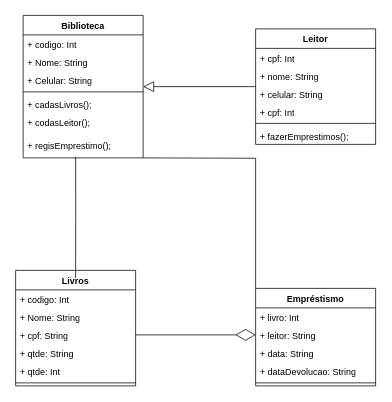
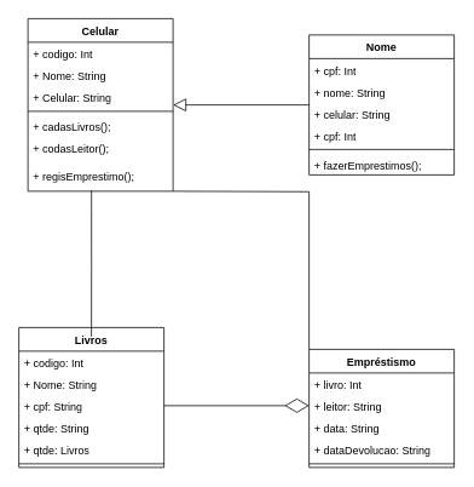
  <mxCell id="0" />
  <mxCell id="1" parent="0" />
- <mxCell id="2" value="Biblioteca" style="swimlane;fontStyle=1;align=center;verticalAlign=top;childLayout=stackLayout;horizontal=1;startSize=26;horizontalStack=0;resizeParent=1;resizeParentMax=0;resizeLast=0;collapsible=1;marginBottom=0;whiteSpace=wrap;html=1;" vertex="1" parent="1"><mxGeometry x="30" y="20" width="160" height="190" as="geometry" /></mxCell>
+ <mxCell id="2" value="Celular" style="swimlane;fontStyle=1;align=center;verticalAlign=top;childLayout=stackLayout;horizontal=1;startSize=26;horizontalStack=0;resizeParent=1;resizeParentMax=0;resizeLast=0;collapsible=1;marginBottom=0;whiteSpace=wrap;html=1;" vertex="1" parent="1"><mxGeometry x="30" y="20" width="160" height="190" as="geometry" /></mxCell>
  <mxCell id="3" value="+ codigo: Int" style="text;strokeColor=none;fillColor=none;align=left;verticalAlign=top;spacingLeft=4;spacingRight=4;overflow=hidden;rotatable=0;points=[[0,0.5],[1,0.5]];portConstraint=eastwest;whiteSpace=wrap;html=1;" vertex="1" parent="2"><mxGeometry y="26" width="160" height="24" as="geometry" /></mxCell>
  <mxCell id="4" value="+ Nome: String" style="text;strokeColor=none;fillColor=none;align=left;verticalAlign=top;spacingLeft=4;spacingRight=4;overflow=hidden;rotatable=0;points=[[0,0.5],[1,0.5]];portConstraint=eastwest;whiteSpace=wrap;html=1;" vertex="1" parent="2"><mxGeometry y="50" width="160" height="24" as="geometry" /></mxCell>
  <mxCell id="5" value="+ Celular: String" style="text;strokeColor=none;fillColor=none;align=left;verticalAlign=top;spacingLeft=4;spacingRight=4;overflow=hidden;rotatable=0;points=[[0,0.5],[1,0.5]];portConstraint=eastwest;whiteSpace=wrap;html=1;" vertex="1" parent="2"><mxGeometry y="74" width="160" height="24" as="geometry" /></mxCell>
  <mxCell id="6" value="" style="line;strokeWidth=1;fillColor=none;align=left;verticalAlign=middle;spacingTop=-1;spacingLeft=3;spacingRight=3;rotatable=0;labelPosition=right;points=[];portConstraint=eastwest;strokeColor=inherit;" vertex="1" parent="2"><mxGeometry y="98" width="160" height="8" as="geometry" /></mxCell>
  <mxCell id="7" value="+ cadasLivros();" style="text;strokeColor=none;fillColor=none;align=left;verticalAlign=top;spacingLeft=4;spacingRight=4;overflow=hidden;rotatable=0;points=[[0,0.5],[1,0.5]];portConstraint=eastwest;whiteSpace=wrap;html=1;" vertex="1" parent="2"><mxGeometry y="106" width="160" height="24" as="geometry" /></mxCell>
  <mxCell id="8" value="+ codasLeitor();" style="text;strokeColor=none;fillColor=none;align=left;verticalAlign=top;spacingLeft=4;spacingRight=4;overflow=hidden;rotatable=0;points=[[0,0.5],[1,0.5]];portConstraint=eastwest;whiteSpace=wrap;html=1;" vertex="1" parent="2"><mxGeometry y="130" width="160" height="30" as="geometry" /></mxCell>
  <mxCell id="9" value="+ regisEmprestimo();" style="text;strokeColor=none;fillColor=none;align=left;verticalAlign=top;spacingLeft=4;spacingRight=4;overflow=hidden;rotatable=0;points=[[0,0.5],[1,0.5]];portConstraint=eastwest;whiteSpace=wrap;html=1;" vertex="1" parent="2"><mxGeometry y="160" width="160" height="30" as="geometry" /></mxCell>
- <mxCell id="10" value="Leitor" style="swimlane;fontStyle=1;align=center;verticalAlign=top;childLayout=stackLayout;horizontal=1;startSize=26;horizontalStack=0;resizeParent=1;resizeParentMax=0;resizeLast=0;collapsible=1;marginBottom=0;whiteSpace=wrap;html=1;" vertex="1" parent="1"><mxGeometry x="340" y="38" width="160" height="154" as="geometry" /></mxCell>
+ <mxCell id="10" value="Nome" style="swimlane;fontStyle=1;align=center;verticalAlign=top;childLayout=stackLayout;horizontal=1;startSize=26;horizontalStack=0;resizeParent=1;resizeParentMax=0;resizeLast=0;collapsible=1;marginBottom=0;whiteSpace=wrap;html=1;" vertex="1" parent="1"><mxGeometry x="340" y="38" width="160" height="154" as="geometry" /></mxCell>
  <mxCell id="11" value="+ cpf: Int" style="text;strokeColor=none;fillColor=none;align=left;verticalAlign=top;spacingLeft=4;spacingRight=4;overflow=hidden;rotatable=0;points=[[0,0.5],[1,0.5]];portConstraint=eastwest;whiteSpace=wrap;html=1;" vertex="1" parent="10"><mxGeometry y="26" width="160" height="24" as="geometry" /></mxCell>
  <mxCell id="12" value="+ nome: String" style="text;strokeColor=none;fillColor=none;align=left;verticalAlign=top;spacingLeft=4;spacingRight=4;overflow=hidden;rotatable=0;points=[[0,0.5],[1,0.5]];portConstraint=eastwest;whiteSpace=wrap;html=1;" vertex="1" parent="10"><mxGeometry y="50" width="160" height="24" as="geometry" /></mxCell>
  <mxCell id="13" value="+ celular: String" style="text;strokeColor=none;fillColor=none;align=left;verticalAlign=top;spacingLeft=4;spacingRight=4;overflow=hidden;rotatable=0;points=[[0,0.5],[1,0.5]];portConstraint=eastwest;whiteSpace=wrap;html=1;" vertex="1" parent="10"><mxGeometry y="74" width="160" height="24" as="geometry" /></mxCell>
  <mxCell id="14" value="+ cpf: Int" style="text;strokeColor=none;fillColor=none;align=left;verticalAlign=top;spacingLeft=4;spacingRight=4;overflow=hidden;rotatable=0;points=[[0,0.5],[1,0.5]];portConstraint=eastwest;whiteSpace=wrap;html=1;" vertex="1" parent="10"><mxGeometry y="98" width="160" height="24" as="geometry" /></mxCell>
  <mxCell id="15" value="" style="line;strokeWidth=1;fillColor=none;align=left;verticalAlign=middle;spacingTop=-1;spacingLeft=3;spacingRight=3;rotatable=0;labelPosition=right;points=[];portConstraint=eastwest;strokeColor=inherit;" vertex="1" parent="10"><mxGeometry y="122" width="160" height="8" as="geometry" /></mxCell>
  <mxCell id="16" value="+ fazerEmprestimos();" style="text;strokeColor=none;fillColor=none;align=left;verticalAlign=top;spacingLeft=4;spacingRight=4;overflow=hidden;rotatable=0;points=[[0,0.5],[1,0.5]];portConstraint=eastwest;whiteSpace=wrap;html=1;" vertex="1" parent="10"><mxGeometry y="130" width="160" height="24" as="geometry" /></mxCell>
  <mxCell id="17" value="" style="endArrow=block;endSize=12;html=1;rounded=0;exitX=0;exitY=0.5;exitDx=0;exitDy=0;endFill=0;" edge="1" parent="1" source="10" target="2"><mxGeometry y="10" width="160" relative="1" as="geometry"><mxPoint x="360" y="48.5" as="sourcePoint" /><mxPoint x="230" y="48.5" as="targetPoint" /><mxPoint as="offset" /></mxGeometry></mxCell>
  <mxCell id="18" value="Livros" style="swimlane;fontStyle=1;align=center;verticalAlign=top;childLayout=stackLayout;horizontal=1;startSize=26;horizontalStack=0;resizeParent=1;resizeParentMax=0;resizeLast=0;collapsible=1;marginBottom=0;whiteSpace=wrap;html=1;" vertex="1" parent="1"><mxGeometry x="20" y="360" width="160" height="154" as="geometry" /></mxCell>
  <mxCell id="19" value="+ codigo: Int" style="text;strokeColor=none;fillColor=none;align=left;verticalAlign=top;spacingLeft=4;spacingRight=4;overflow=hidden;rotatable=0;points=[[0,0.5],[1,0.5]];portConstraint=eastwest;whiteSpace=wrap;html=1;" vertex="1" parent="18"><mxGeometry y="26" width="160" height="24" as="geometry" /></mxCell>
  <mxCell id="20" value="+ Nome: String" style="text;strokeColor=none;fillColor=none;align=left;verticalAlign=top;spacingLeft=4;spacingRight=4;overflow=hidden;rotatable=0;points=[[0,0.5],[1,0.5]];portConstraint=eastwest;whiteSpace=wrap;html=1;" vertex="1" parent="18"><mxGeometry y="50" width="160" height="24" as="geometry" /></mxCell>
  <mxCell id="21" value="+ cpf: String" style="text;strokeColor=none;fillColor=none;align=left;verticalAlign=top;spacingLeft=4;spacingRight=4;overflow=hidden;rotatable=0;points=[[0,0.5],[1,0.5]];portConstraint=eastwest;whiteSpace=wrap;html=1;" vertex="1" parent="18"><mxGeometry y="74" width="160" height="24" as="geometry" /></mxCell>
  <mxCell id="22" value="+ qtde: String" style="text;strokeColor=none;fillColor=none;align=left;verticalAlign=top;spacingLeft=4;spacingRight=4;overflow=hidden;rotatable=0;points=[[0,0.5],[1,0.5]];portConstraint=eastwest;whiteSpace=wrap;html=1;" vertex="1" parent="18"><mxGeometry y="98" width="160" height="24" as="geometry" /></mxCell>
- <mxCell id="23" value="+ qtde: Int" style="text;strokeColor=none;fillColor=none;align=left;verticalAlign=top;spacingLeft=4;spacingRight=4;overflow=hidden;rotatable=0;points=[[0,0.5],[1,0.5]];portConstraint=eastwest;whiteSpace=wrap;html=1;" vertex="1" parent="18"><mxGeometry y="122" width="160" height="24" as="geometry" /></mxCell>
+ <mxCell id="23" value="+ qtde: Livros" style="text;strokeColor=none;fillColor=none;align=left;verticalAlign=top;spacingLeft=4;spacingRight=4;overflow=hidden;rotatable=0;points=[[0,0.5],[1,0.5]];portConstraint=eastwest;whiteSpace=wrap;html=1;" vertex="1" parent="18"><mxGeometry y="122" width="160" height="24" as="geometry" /></mxCell>
  <mxCell id="24" value="" style="line;strokeWidth=1;fillColor=none;align=left;verticalAlign=middle;spacingTop=-1;spacingLeft=3;spacingRight=3;rotatable=0;labelPosition=right;points=[];portConstraint=eastwest;strokeColor=inherit;" vertex="1" parent="18"><mxGeometry y="146" width="160" height="8" as="geometry" /></mxCell>
  <mxCell id="25" style="edgeStyle=orthogonalEdgeStyle;rounded=0;orthogonalLoop=1;jettySize=auto;html=1;exitX=0.438;exitY=0.967;exitDx=0;exitDy=0;exitPerimeter=0;endArrow=none;endFill=0;" edge="1" parent="1" source="9"><mxGeometry relative="1" as="geometry"><mxPoint x="103" y="211" as="sourcePoint" /><mxPoint x="100" y="370" as="targetPoint" /></mxGeometry></mxCell>
  <mxCell id="26" value="Empréstismo" style="swimlane;fontStyle=1;align=center;verticalAlign=top;childLayout=stackLayout;horizontal=1;startSize=26;horizontalStack=0;resizeParent=1;resizeParentMax=0;resizeLast=0;collapsible=1;marginBottom=0;whiteSpace=wrap;html=1;" vertex="1" parent="1"><mxGeometry x="340" y="384" width="160" height="130" as="geometry" /></mxCell>
  <mxCell id="27" value="+ livro: Int" style="text;strokeColor=none;fillColor=none;align=left;verticalAlign=top;spacingLeft=4;spacingRight=4;overflow=hidden;rotatable=0;points=[[0,0.5],[1,0.5]];portConstraint=eastwest;whiteSpace=wrap;html=1;" vertex="1" parent="26"><mxGeometry y="26" width="160" height="24" as="geometry" /></mxCell>
  <mxCell id="28" value="+ leitor&lt;span style=&quot;color: rgba(0, 0, 0, 0); font-family: monospace; font-size: 0px; text-wrap-mode: nowrap;&quot;&gt;%3CmxGraphModel%3E%3Croot%3E%3CmxCell%20id%3D%220%22%2F%3E%3CmxCell%20id%3D%221%22%20parent%3D%220%22%2F%3E%3CmxCell%20id%3D%222%22%20value%3D%22%2B%20livro%3A%20String%22%20style%3D%22text%3BstrokeColor%3Dnone%3BfillColor%3Dnone%3Balign%3Dleft%3BverticalAlign%3Dtop%3BspacingLeft%3D4%3BspacingRight%3D4%3Boverflow%3Dhidden%3Brotatable%3D0%3Bpoints%3D%5B%5B0%2C0.5%5D%2C%5B1%2C0.5%5D%5D%3BportConstraint%3Deastwest%3BwhiteSpace%3Dwrap%3Bhtml%3D1%3B%22%20vertex%3D%221%22%20parent%3D%221%22%3E%3CmxGeometry%20x%3D%22400%22%20y%3D%22682%22%20width%3D%22160%22%20height%3D%2224%22%20as%3D%22geometry%22%2F%3E%3C%2FmxCell%3E%3C%2Froot%3E%3C%2FmxGraphModel%3E&lt;/span&gt;: String" style="text;strokeColor=none;fillColor=none;align=left;verticalAlign=top;spacingLeft=4;spacingRight=4;overflow=hidden;rotatable=0;points=[[0,0.5],[1,0.5]];portConstraint=eastwest;whiteSpace=wrap;html=1;" vertex="1" parent="26"><mxGeometry y="50" width="160" height="24" as="geometry" /></mxCell>
  <mxCell id="29" value="+ data&lt;span style=&quot;color: rgba(0, 0, 0, 0); font-family: monospace; font-size: 0px; text-wrap-mode: nowrap;&quot;&gt;%3CmxGraphModel%3E%3Croot%3E%3CmxCell%20id%3D%220%22%2F%3E%3CmxCell%20id%3D%221%22%20parent%3D%220%22%2F%3E%3CmxCell%20id%3D%222%22%20value%3D%22%2B%20livro%3A%20String%22%20style%3D%22text%3BstrokeColor%3Dnone%3BfillColor%3Dnone%3Balign%3Dleft%3BverticalAlign%3Dtop%3BspacingLeft%3D4%3BspacingRight%3D4%3Boverflow%3Dhidden%3Brotatable%3D0%3Bpoints%3D%5B%5B0%2C0.5%5D%2C%5B1%2C0.5%5D%5D%3BportConstraint%3Deastwest%3BwhiteSpace%3Dwrap%3Bhtml%3D1%3B%22%20vertex%3D%221%22%20parent%3D%221%22%3E%3CmxGeometry%20x%3D%22400%22%20y%3D%22682%22%20width%3D%22160%22%20height%3D%2224%22%20as%3D%22geometry%22%2F%3E%3C%2FmxCell%3E%3C%2Froot%3E%3C%2FmxGraphModel%3E&lt;/span&gt;: String" style="text;strokeColor=none;fillColor=none;align=left;verticalAlign=top;spacingLeft=4;spacingRight=4;overflow=hidden;rotatable=0;points=[[0,0.5],[1,0.5]];portConstraint=eastwest;whiteSpace=wrap;html=1;" vertex="1" parent="26"><mxGeometry y="74" width="160" height="24" as="geometry" /></mxCell>
  <mxCell id="30" value="+ dataDevolucao&lt;span style=&quot;color: rgba(0, 0, 0, 0); font-family: monospace; font-size: 0px; text-wrap-mode: nowrap;&quot;&gt;%3CmxGraphModel%3E%3Croot%3E%3CmxCell%20id%3D%220%22%2F%3E%3CmxCell%20id%3D%221%22%20parent%3D%220%22%2F%3E%3CmxCell%20id%3D%222%22%20value%3D%22%2B%20livro%3A%20String%22%20style%3D%22text%3BstrokeColor%3Dnone%3BfillColor%3Dnone%3Balign%3Dleft%3BverticalAlign%3Dtop%3BspacingLeft%3D4%3BspacingRight%3D4%3Boverflow%3Dhidden%3Brotatable%3D0%3Bpoints%3D%5B%5B0%2C0.5%5D%2C%5B1%2C0.5%5D%5D%3BportConstraint%3Deastwest%3BwhiteSpace%3Dwrap%3Bhtml%3D1%3B%22%20vertex%3D%221%22%20parent%3D%221%22%3E%3CmxGeometry%20x%3D%22400%22%20y%3D%22682%22%20width%3D%22160%22%20height%3D%2224%22%20as%3D%22geometry%22%2F%3E%3C%2FmxCell%3E%3C%2Froot%3E%3C%2FmxGraphModel%3EDe&lt;/span&gt;: String" style="text;strokeColor=none;fillColor=none;align=left;verticalAlign=top;spacingLeft=4;spacingRight=4;overflow=hidden;rotatable=0;points=[[0,0.5],[1,0.5]];portConstraint=eastwest;whiteSpace=wrap;html=1;" vertex="1" parent="26"><mxGeometry y="98" width="160" height="24" as="geometry" /></mxCell>
  <mxCell id="31" value="" style="line;strokeWidth=1;fillColor=none;align=left;verticalAlign=middle;spacingTop=-1;spacingLeft=3;spacingRight=3;rotatable=0;labelPosition=right;points=[];portConstraint=eastwest;strokeColor=inherit;" vertex="1" parent="26"><mxGeometry y="122" width="160" height="8" as="geometry" /></mxCell>
  <mxCell id="32" value="" style="endArrow=diamondThin;endFill=0;endSize=24;html=1;rounded=0;exitX=1;exitY=0.5;exitDx=0;exitDy=0;curved=0;entryX=0;entryY=0.5;entryDx=0;entryDy=0;" edge="1" parent="1" source="21" target="28"><mxGeometry width="160" relative="1" as="geometry"><mxPoint x="210" y="399" as="sourcePoint" /><mxPoint x="340" y="390" as="targetPoint" /></mxGeometry></mxCell>
  <mxCell id="33" style="edgeStyle=orthogonalEdgeStyle;rounded=0;orthogonalLoop=1;jettySize=auto;html=1;entryX=0;entryY=0;entryDx=0;entryDy=0;endArrow=none;endFill=0;" edge="1" parent="1" target="26"><mxGeometry relative="1" as="geometry"><mxPoint x="190" y="210" as="sourcePoint" /><mxPoint x="230" y="391" as="targetPoint" /></mxGeometry></mxCell>
